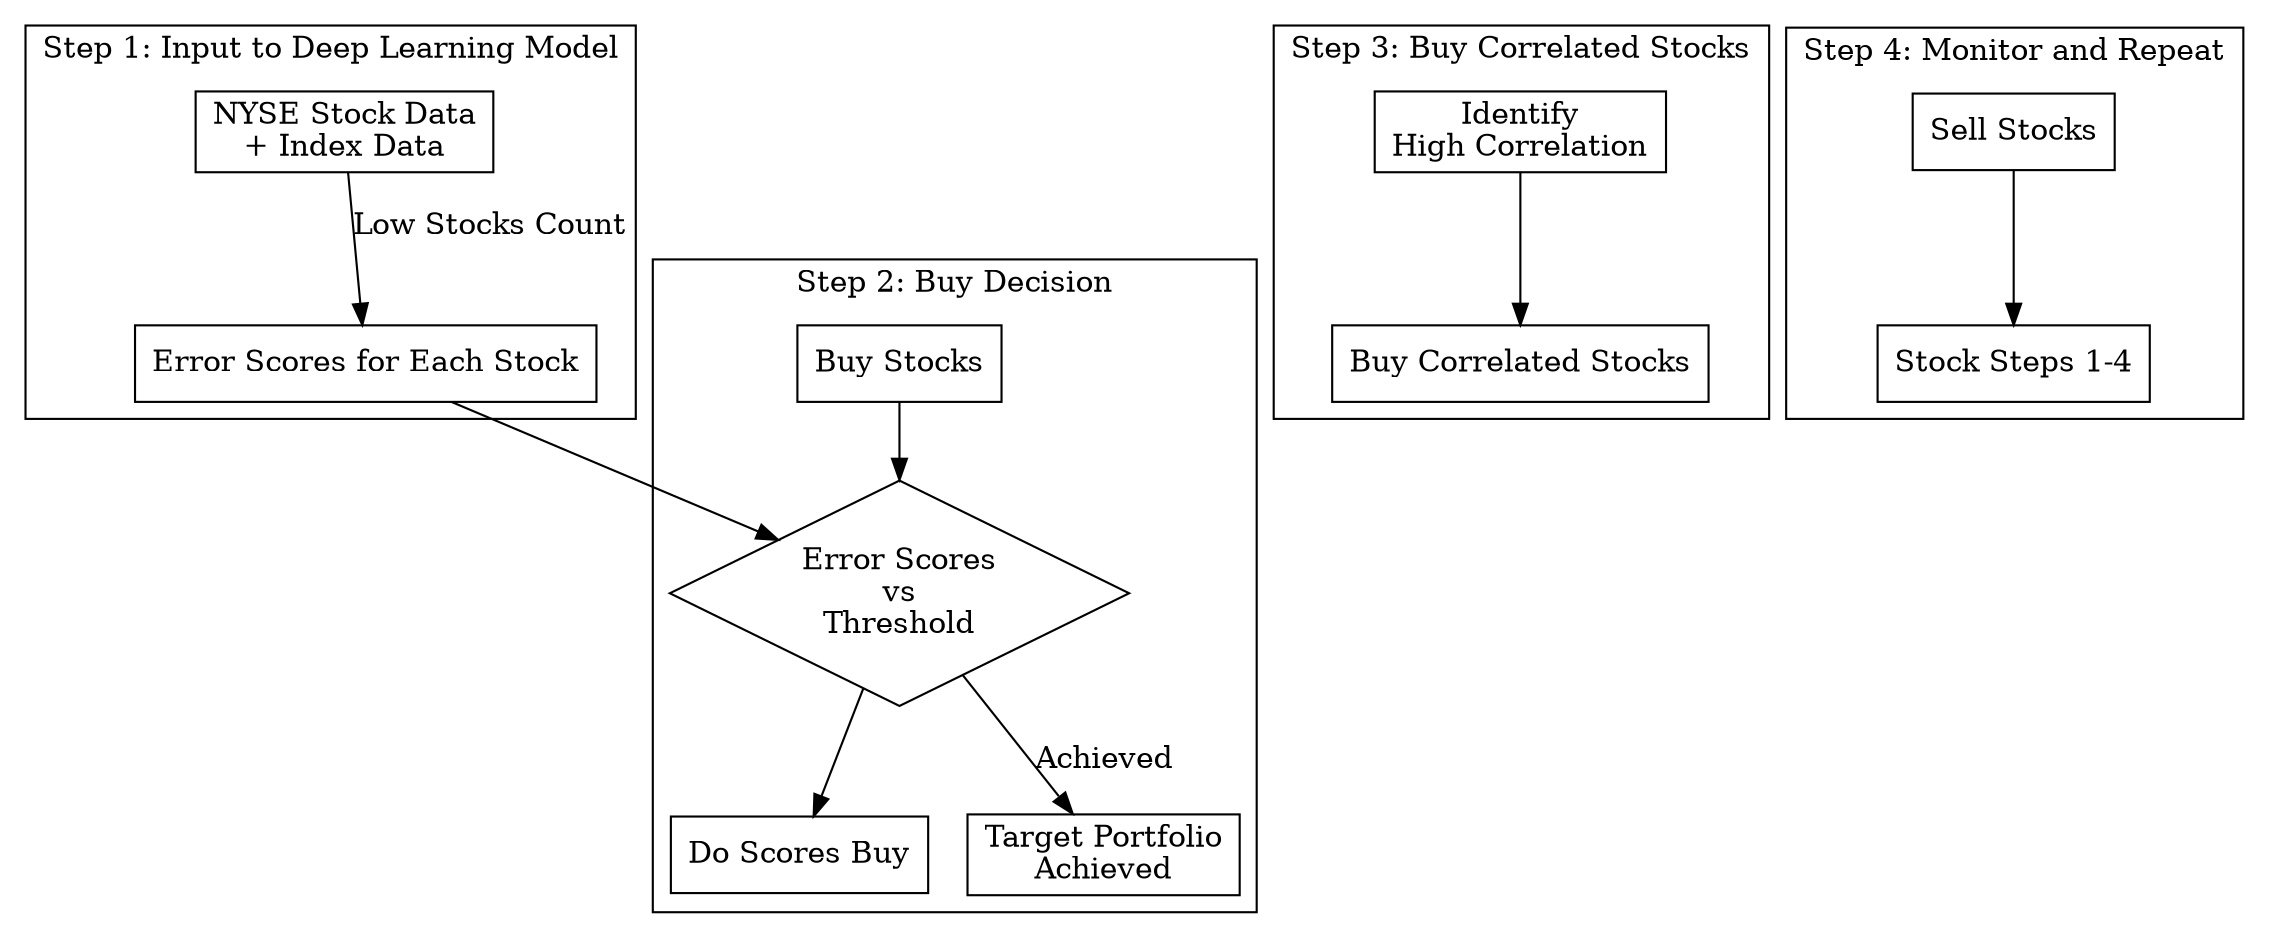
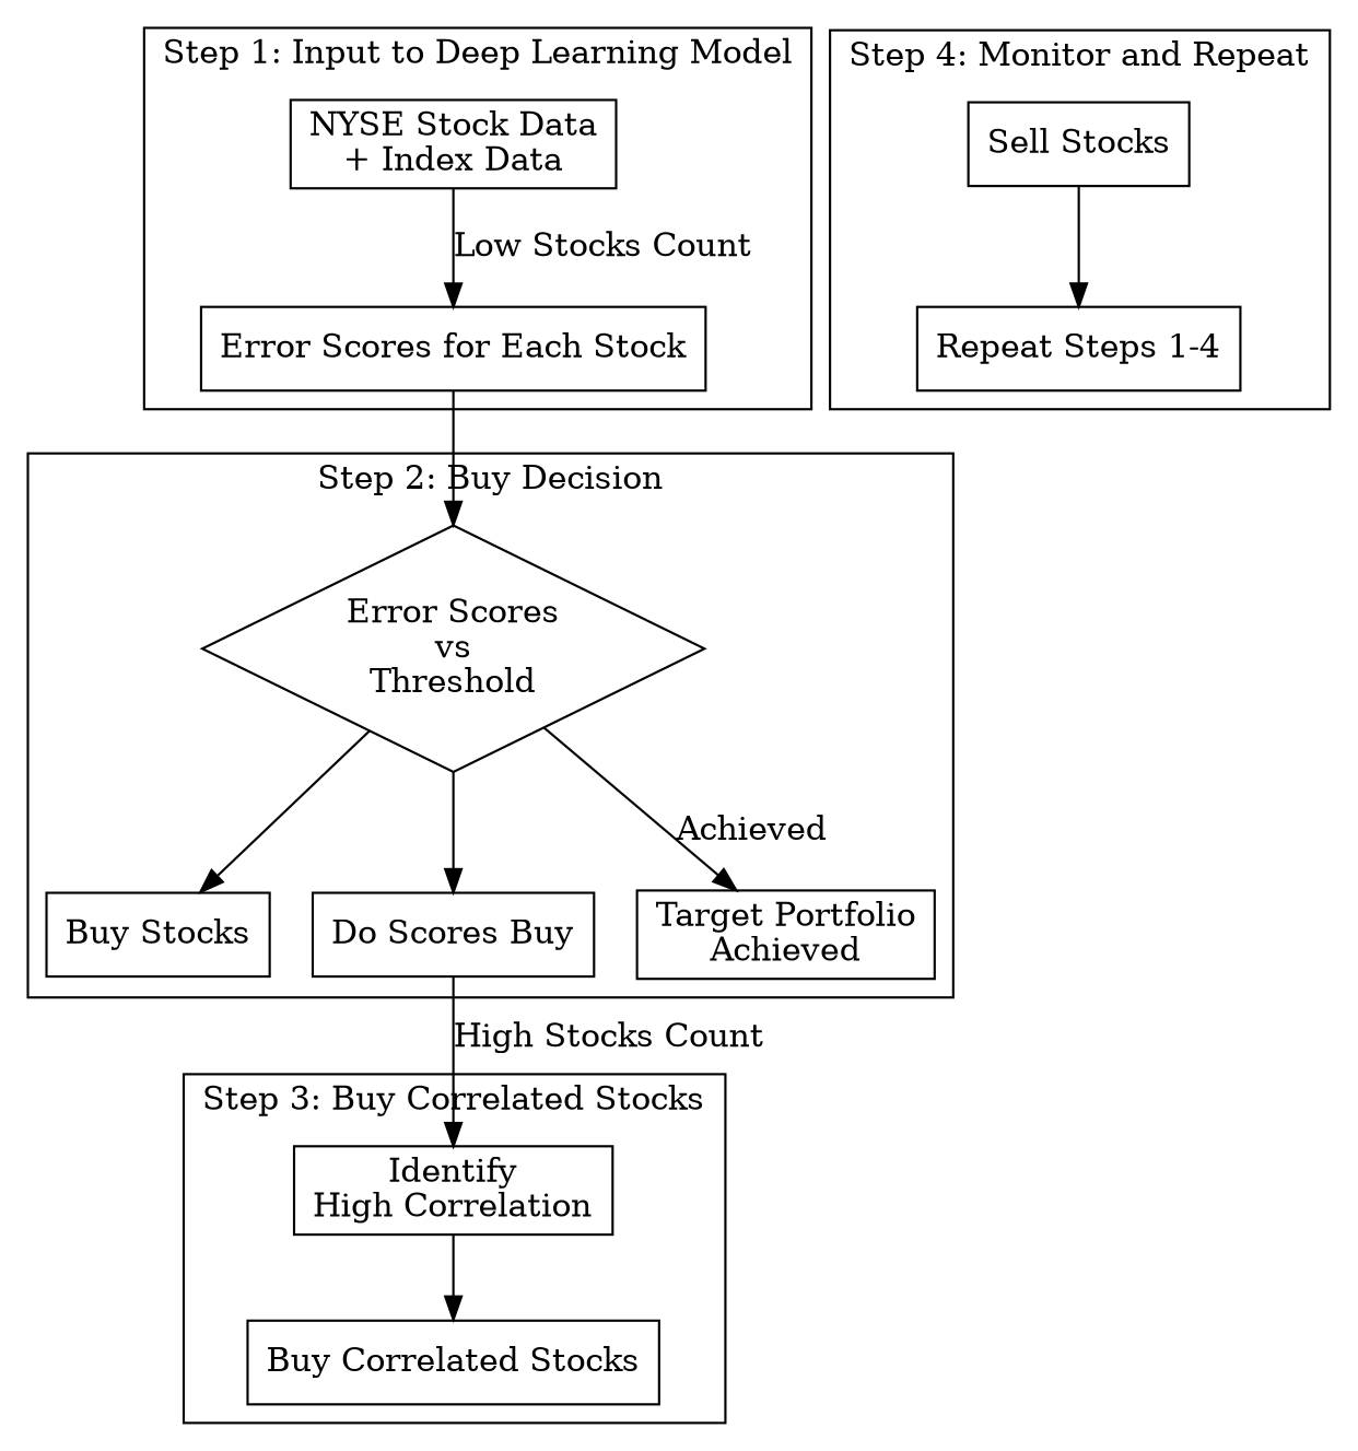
  digraph {
    rankdir=TB
    node [shape=box]
    n1 [label="NYSE Stock Data\n+ Index Data"]
    n2 [label="Error Scores for Each Stock"]
    n3 [label="Error Scores\nvs\nThreshold" shape=diamond]
    n4 [label="Buy Stocks"]
    n5 [label="Do Scores Buy"]
    n6 [label="Target Portfolio\nAchieved"]
    n7 [label="Identify\nHigh Correlation"]
    n8 [label="Buy Correlated Stocks"]
-   n9 [label="Stock Steps 1-4"]
+   n9 [label="Repeat Steps 1-4"]
    n10 [label="Sell Stocks"]
    subgraph cluster_1 {
      label="Step 1: Input to Deep Learning Model"
      n1
      n2
    }
    subgraph cluster_2 {
      label="Step 2: Buy Decision"
      n3
      n4
      n5
      n6
    }
    subgraph cluster_3 {
      label="Step 3: Buy Correlated Stocks"
      n7
      n8
    }
    subgraph cluster_4 {
      label="Step 4: Monitor and Repeat"
      n9
      n10
    }
    n1 -> n2 [label="Low Stocks Count"]
    n2 -> n3
-   n4 -> n3
+   n3 -> n4
    n3 -> n5
    n3 -> n6 [label=Achieved]
+   n5 -> n7 [label="High Stocks Count"]
    n7 -> n8
    n10 -> n9
  }
